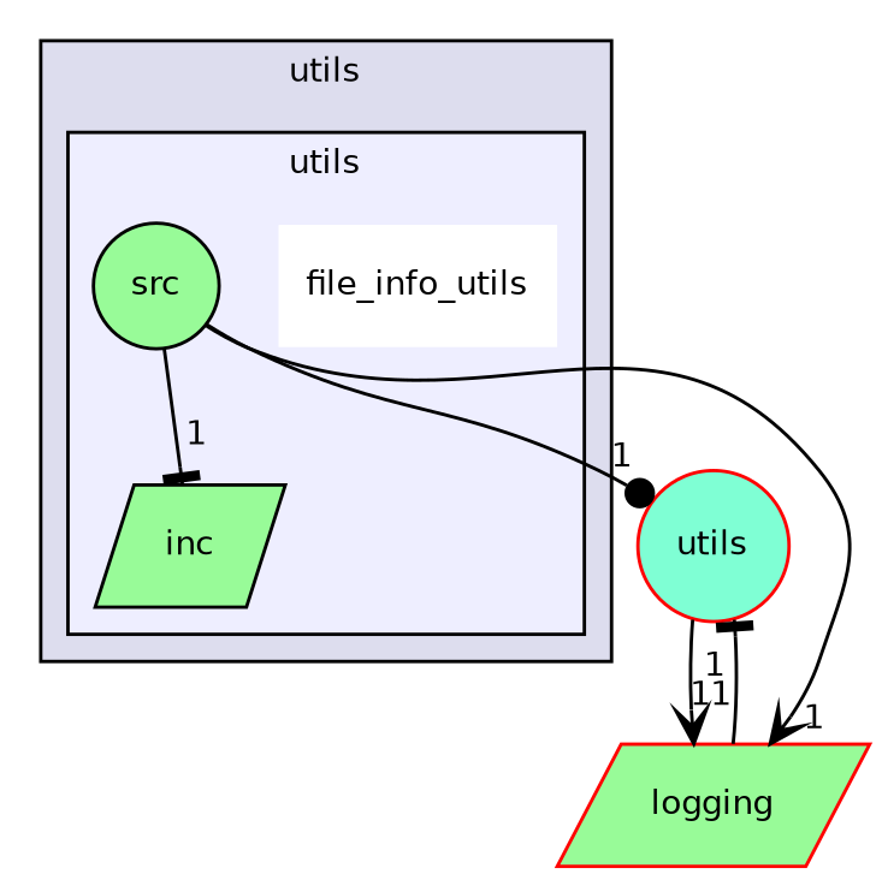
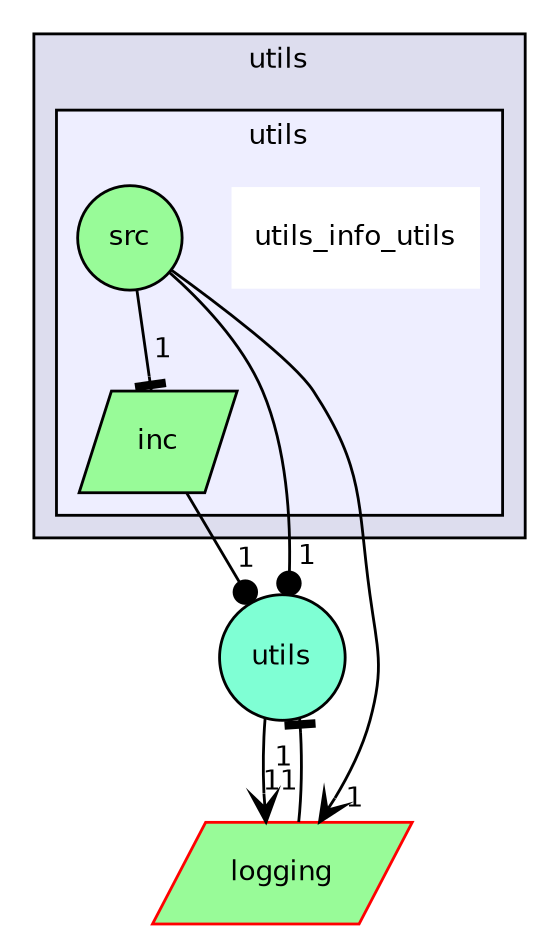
  digraph {
    compound=true
    node [fontname=Helvetica fontsize=10 shape=parallelogram style=filled fillcolor=palegreen color=black]
    edge [headlabel=1 labeldistance=1.5 labelfontname=Helvetica labelfontsize=10 style=solid arrowhead=dot]
-   n1 [label=file_info_utils shape=plaintext fillcolor=white color=""]
+   n1 [label=utils_info_utils shape=plaintext fillcolor=white color=""]
    n2 [label=inc]
    n3 [label=src shape=circle]
-   n4 [color=red fillcolor=aquamarine label=utils shape=circle]
+   n4 [fillcolor=aquamarine label=utils shape=circle]
    n5 [color=red label=logging]
    subgraph cluster_1 {
      bgcolor="#ddddee"
      fontname=Helvetica
      fontsize=10
      label=utils
      pencolor=black
      subgraph cluster_2 {
        bgcolor="#eeeeff"
        fontname=Helvetica
        fontsize=10
        pencolor=black
        n1
        n2
        n3
      }
    }
+   n2 -> n4
    n3 -> n2 [arrowhead=tee]
    n3 -> n4
    n3 -> n5 [arrowhead=vee]
    n4 -> n5 [headlabel=11 arrowhead=vee]
    n5 -> n4 [arrowhead=tee]
  }
